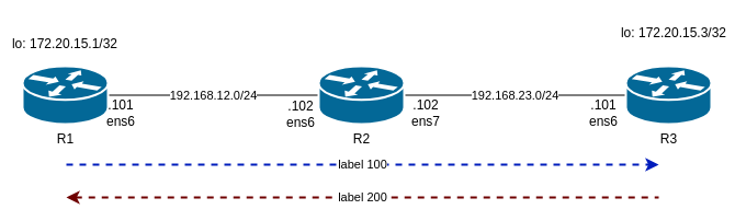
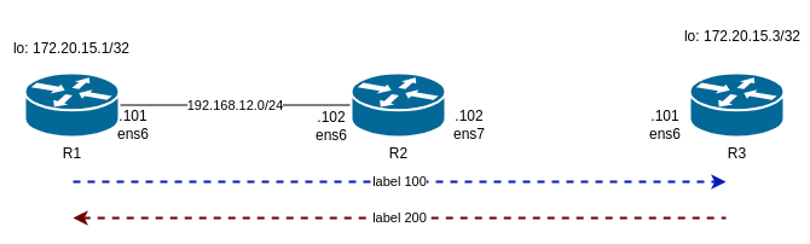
  <mxCell id="0" />
  <mxCell id="1" parent="0" />
  <mxCell id="2" value="192.168.12.0/24" style="edgeStyle=orthogonalEdgeStyle;rounded=0;orthogonalLoop=1;jettySize=auto;html=1;exitX=1;exitY=0.5;exitDx=0;exitDy=0;exitPerimeter=0;endArrow=none;endFill=0;" edge="1" parent="1" source="3" target="5"><mxGeometry relative="1" as="geometry" /></mxCell>
  <mxCell id="3" value="R1" style="shape=mxgraph.cisco.routers.router;html=1;pointerEvents=1;dashed=0;fillColor=#036897;strokeColor=#ffffff;strokeWidth=2;verticalLabelPosition=bottom;verticalAlign=top;align=center;outlineConnect=0;" vertex="1" parent="1"><mxGeometry x="20" y="60" width="78" height="53" as="geometry" /></mxCell>
- <mxCell id="4" value="192.168.23.0/24" style="edgeStyle=orthogonalEdgeStyle;rounded=0;orthogonalLoop=1;jettySize=auto;html=1;entryX=0;entryY=0.5;entryDx=0;entryDy=0;entryPerimeter=0;endArrow=none;endFill=0;" edge="1" parent="1" source="5" target="6"><mxGeometry relative="1" as="geometry" /></mxCell>
  <mxCell id="5" value="R2" style="shape=mxgraph.cisco.routers.router;html=1;pointerEvents=1;dashed=0;fillColor=#036897;strokeColor=#ffffff;strokeWidth=2;verticalLabelPosition=bottom;verticalAlign=top;align=center;outlineConnect=0;" vertex="1" parent="1"><mxGeometry x="290" y="60" width="78" height="53" as="geometry" /></mxCell>
  <mxCell id="6" value="R3" style="shape=mxgraph.cisco.routers.router;html=1;pointerEvents=1;dashed=0;fillColor=#036897;strokeColor=#ffffff;strokeWidth=2;verticalLabelPosition=bottom;verticalAlign=top;align=center;outlineConnect=0;" vertex="1" parent="1"><mxGeometry x="570" y="60" width="78" height="53" as="geometry" /></mxCell>
  <mxCell id="7" value="lo:&amp;nbsp;172.20.15.1/32" style="text;html=1;strokeColor=none;fillColor=none;align=center;verticalAlign=middle;whiteSpace=wrap;rounded=0;" vertex="1" parent="1"><mxGeometry x="39" y="30" width="40" height="20" as="geometry" /></mxCell>
  <mxCell id="8" value=".102&lt;br&gt;ens6" style="text;html=1;strokeColor=none;fillColor=none;align=center;verticalAlign=middle;whiteSpace=wrap;rounded=0;" vertex="1" parent="1"><mxGeometry x="254" y="94" width="40" height="20" as="geometry" /></mxCell>
  <mxCell id="9" value=".101&lt;br&gt;ens6" style="text;html=1;strokeColor=none;fillColor=none;align=center;verticalAlign=middle;whiteSpace=wrap;rounded=0;" vertex="1" parent="1"><mxGeometry x="90" y="93" width="40" height="20" as="geometry" /></mxCell>
  <mxCell id="10" value=".101&lt;br&gt;ens6" style="text;html=1;strokeColor=none;fillColor=none;align=center;verticalAlign=middle;whiteSpace=wrap;rounded=0;" vertex="1" parent="1"><mxGeometry x="530" y="93" width="40" height="20" as="geometry" /></mxCell>
  <mxCell id="11" value=".102&lt;br&gt;ens7" style="text;html=1;strokeColor=none;fillColor=none;align=center;verticalAlign=middle;whiteSpace=wrap;rounded=0;" vertex="1" parent="1"><mxGeometry x="368" y="93" width="40" height="20" as="geometry" /></mxCell>
  <mxCell id="12" value="lo:&amp;nbsp;172.20.15.3/32" style="text;html=1;strokeColor=none;fillColor=none;align=center;verticalAlign=middle;whiteSpace=wrap;rounded=0;" vertex="1" parent="1"><mxGeometry x="594" y="20" width="40" height="20" as="geometry" /></mxCell>
  <mxCell id="13" value="label 100" style="endArrow=classic;html=1;dashed=1;fillColor=#0050ef;strokeColor=#001DBC;strokeWidth=2;" edge="1" parent="1"><mxGeometry width="50" height="50" relative="1" as="geometry"><mxPoint x="60" y="150" as="sourcePoint" /><mxPoint x="600" y="150" as="targetPoint" /></mxGeometry></mxCell>
  <mxCell id="14" value="label 200" style="endArrow=none;html=1;dashed=1;fillColor=#a20025;strokeColor=#6F0000;strokeWidth=2;endFill=0;startArrow=classic;startFill=1;" edge="1" parent="1"><mxGeometry width="50" height="50" relative="1" as="geometry"><mxPoint x="60" y="180" as="sourcePoint" /><mxPoint x="600" y="180" as="targetPoint" /></mxGeometry></mxCell>
